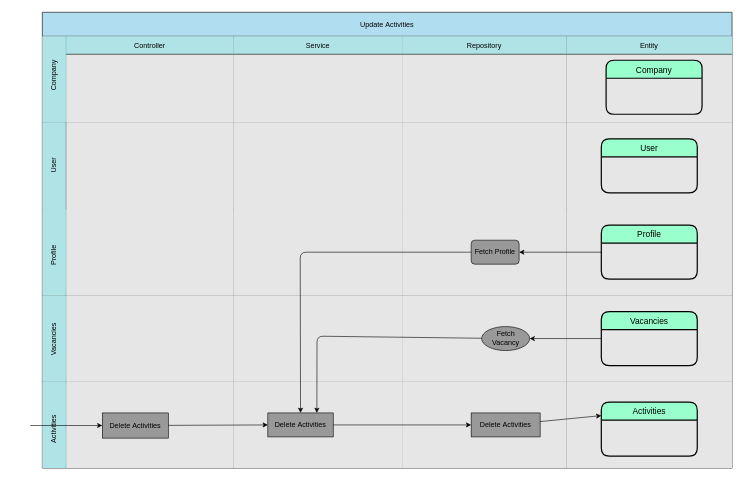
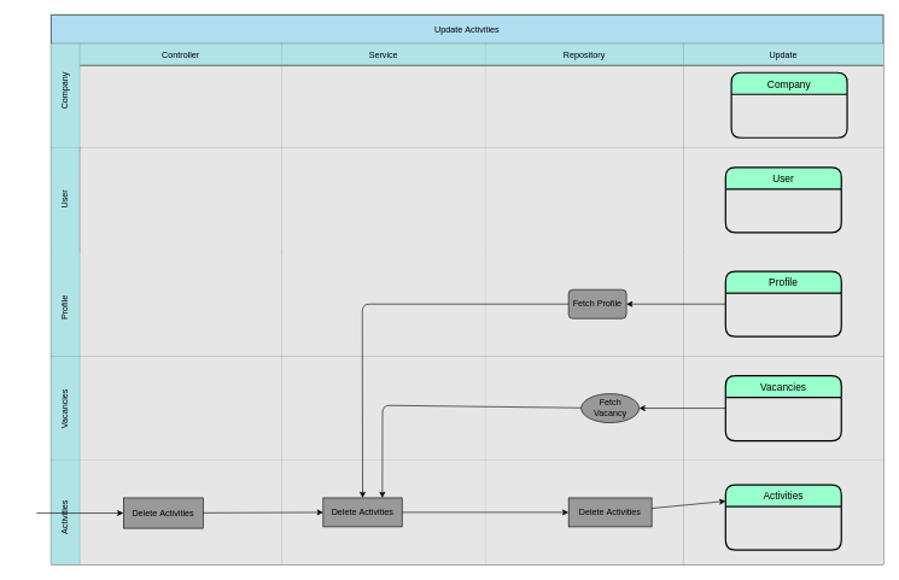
  <mxCell id="0" />
  <mxCell id="1" parent="0" />
  <mxCell id="2" value="Update Activities" style="shape=table;childLayout=tableLayout;startSize=40;collapsible=0;recursiveResize=0;expand=0;fillColor=#b1ddf0;strokeColor=#000000;fontColor=#000000;" vertex="1" parent="1"><mxGeometry x="70" y="20" width="1150" height="760" as="geometry" /></mxCell>
  <mxCell id="3" value="" style="shape=tableRow;horizontal=0;swimlaneHead=0;swimlaneBody=0;top=0;left=0;bottom=0;right=0;dropTarget=0;fontStyle=0;fillColor=#b0e3e6;points=[[0,0.5],[1,0.5]];portConstraint=eastwest;startSize=40;collapsible=0;recursiveResize=0;expand=0;strokeColor=#0e8088;fontColor=#000000;" vertex="1" parent="2"><mxGeometry y="40" width="1150" height="144" as="geometry" /></mxCell>
  <mxCell id="4" value="Controller" style="swimlane;swimlaneHead=0;swimlaneBody=0;fontStyle=0;connectable=0;fillColor=#b0e3e6;startSize=30;collapsible=0;recursiveResize=0;expand=0;strokeColor=#000000;fontColor=#000000;swimlaneFillColor=#E6E6E6;" vertex="1" parent="3"><mxGeometry x="40" width="279" height="144" as="geometry"><mxRectangle width="279" height="144" as="alternateBounds" /></mxGeometry></mxCell>
  <mxCell id="5" value="Service" style="swimlane;swimlaneHead=0;swimlaneBody=0;fontStyle=0;connectable=0;fillColor=#b0e3e6;startSize=30;collapsible=0;recursiveResize=0;expand=0;strokeColor=#000000;fontColor=#000000;swimlaneFillColor=#E6E6E6;" vertex="1" parent="3"><mxGeometry x="319" width="281" height="144" as="geometry"><mxRectangle width="281" height="144" as="alternateBounds" /></mxGeometry></mxCell>
  <mxCell id="6" value="Repository" style="swimlane;swimlaneHead=0;swimlaneBody=0;fontStyle=0;connectable=0;fillColor=#b0e3e6;startSize=30;collapsible=0;recursiveResize=0;expand=0;strokeColor=#000000;fontColor=#000000;swimlaneFillColor=#E6E6E6;" vertex="1" parent="3"><mxGeometry x="600" width="274" height="144" as="geometry"><mxRectangle width="274" height="144" as="alternateBounds" /></mxGeometry></mxCell>
- <mxCell id="7" value="Entity" style="swimlane;swimlaneHead=0;swimlaneBody=0;fontStyle=0;connectable=0;fillColor=#b0e3e6;startSize=30;collapsible=0;recursiveResize=0;expand=0;strokeColor=#000000;fontColor=#000000;swimlaneFillColor=#E6E6E6;" vertex="1" parent="3"><mxGeometry x="874" width="276" height="144" as="geometry"><mxRectangle width="276" height="144" as="alternateBounds" /></mxGeometry></mxCell>
+ <mxCell id="7" value="Update" style="swimlane;swimlaneHead=0;swimlaneBody=0;fontStyle=0;connectable=0;fillColor=#b0e3e6;startSize=30;collapsible=0;recursiveResize=0;expand=0;strokeColor=#000000;fontColor=#000000;swimlaneFillColor=#E6E6E6;" vertex="1" parent="3"><mxGeometry x="874" width="276" height="144" as="geometry"><mxRectangle width="276" height="144" as="alternateBounds" /></mxGeometry></mxCell>
  <mxCell id="8" value="Company" style="swimlane;childLayout=stackLayout;horizontal=1;startSize=30;horizontalStack=0;rounded=1;fontSize=14;fontStyle=0;strokeWidth=2;resizeParent=0;resizeLast=1;shadow=0;dashed=0;align=center;fillColor=#99FFCC;strokeColor=#000000;fontColor=#000000;" vertex="1" parent="7"><mxGeometry x="66" y="40" width="160" height="90" as="geometry" /></mxCell>
  <mxCell id="9" value="" style="shape=tableRow;horizontal=0;swimlaneHead=0;swimlaneBody=0;top=0;left=0;bottom=0;right=0;dropTarget=0;fontStyle=0;fillColor=#b0e3e6;points=[[0,0.5],[1,0.5]];portConstraint=eastwest;startSize=40;collapsible=0;recursiveResize=0;expand=0;strokeColor=#000000;" vertex="1" parent="2"><mxGeometry y="184" width="1150" height="144" as="geometry" /></mxCell>
  <mxCell id="10" value="" style="swimlane;swimlaneHead=0;swimlaneBody=0;fontStyle=0;connectable=0;fillColor=none;startSize=0;collapsible=0;recursiveResize=0;expand=0;swimlaneFillColor=#E6E6E6;strokeColor=#000000;" vertex="1" parent="9"><mxGeometry x="40" width="279" height="144" as="geometry"><mxRectangle width="279" height="144" as="alternateBounds" /></mxGeometry></mxCell>
  <mxCell id="11" value="" style="swimlane;swimlaneHead=0;swimlaneBody=0;fontStyle=0;connectable=0;fillColor=none;startSize=0;collapsible=0;recursiveResize=0;expand=0;swimlaneFillColor=#E6E6E6;strokeColor=#000000;fontColor=#000000;" vertex="1" parent="9"><mxGeometry x="319" width="281" height="144" as="geometry"><mxRectangle width="281" height="144" as="alternateBounds" /></mxGeometry></mxCell>
  <mxCell id="12" value="" style="swimlane;swimlaneHead=0;swimlaneBody=0;fontStyle=0;connectable=0;fillColor=none;startSize=0;collapsible=0;recursiveResize=0;expand=0;swimlaneFillColor=#E6E6E6;strokeColor=#000000;" vertex="1" parent="9"><mxGeometry x="600" width="274" height="144" as="geometry"><mxRectangle width="274" height="144" as="alternateBounds" /></mxGeometry></mxCell>
  <mxCell id="13" value="" style="swimlane;swimlaneHead=0;swimlaneBody=0;fontStyle=0;connectable=0;fillColor=none;startSize=0;collapsible=0;recursiveResize=0;expand=0;swimlaneFillColor=#E6E6E6;strokeColor=#000000;" vertex="1" parent="9"><mxGeometry x="874" width="276" height="144" as="geometry"><mxRectangle width="276" height="144" as="alternateBounds" /></mxGeometry></mxCell>
  <mxCell id="14" value="User" style="swimlane;childLayout=stackLayout;horizontal=1;startSize=30;horizontalStack=0;rounded=1;fontSize=14;fontStyle=0;strokeWidth=2;resizeParent=0;resizeLast=1;shadow=0;dashed=0;align=center;fillColor=#99FFCC;strokeColor=#000000;fontColor=#000000;" vertex="1" parent="13"><mxGeometry x="58" y="27" width="160" height="90" as="geometry" /></mxCell>
  <mxCell id="15" value="" style="shape=tableRow;horizontal=0;swimlaneHead=0;swimlaneBody=0;top=0;left=0;bottom=0;right=0;dropTarget=0;fontStyle=0;fillColor=#b0e3e6;points=[[0,0.5],[1,0.5]];portConstraint=eastwest;startSize=40;collapsible=0;recursiveResize=0;expand=0;strokeColor=#0e8088;" vertex="1" parent="2"><mxGeometry y="328" width="1150" height="144" as="geometry" /></mxCell>
  <mxCell id="16" value="" style="swimlane;swimlaneHead=0;swimlaneBody=0;fontStyle=0;connectable=0;fillColor=none;startSize=0;collapsible=0;recursiveResize=0;expand=0;swimlaneFillColor=#E6E6E6;strokeColor=#000000;" vertex="1" parent="15"><mxGeometry x="40" width="279" height="144" as="geometry"><mxRectangle width="279" height="144" as="alternateBounds" /></mxGeometry></mxCell>
  <mxCell id="17" value="" style="swimlane;swimlaneHead=0;swimlaneBody=0;fontStyle=0;connectable=0;fillColor=none;startSize=0;collapsible=0;recursiveResize=0;expand=0;swimlaneFillColor=#E6E6E6;strokeColor=#000000;" vertex="1" parent="15"><mxGeometry x="319" width="281" height="144" as="geometry"><mxRectangle width="281" height="144" as="alternateBounds" /></mxGeometry></mxCell>
  <mxCell id="18" value="" style="swimlane;swimlaneHead=0;swimlaneBody=0;fontStyle=0;connectable=0;fillColor=none;startSize=0;collapsible=0;recursiveResize=0;expand=0;fontColor=#000000;swimlaneFillColor=#E6E6E6;strokeColor=#000000;" vertex="1" parent="15"><mxGeometry x="600" width="274" height="144" as="geometry"><mxRectangle width="274" height="144" as="alternateBounds" /></mxGeometry></mxCell>
  <mxCell id="19" value="Fetch Profile" style="whiteSpace=wrap;html=1;fillColor=#999999;fontColor=#000000;rounded=1;" vertex="1" parent="18"><mxGeometry x="115" y="52" width="80" height="40" as="geometry" /></mxCell>
  <mxCell id="20" value="" style="swimlane;swimlaneHead=0;swimlaneBody=0;fontStyle=0;connectable=0;fillColor=none;startSize=0;collapsible=0;recursiveResize=0;expand=0;swimlaneFillColor=#E6E6E6;strokeColor=#000000;" vertex="1" parent="15"><mxGeometry x="874" width="276" height="144" as="geometry"><mxRectangle width="276" height="144" as="alternateBounds" /></mxGeometry></mxCell>
  <mxCell id="21" value="Profile" style="swimlane;childLayout=stackLayout;horizontal=1;startSize=30;horizontalStack=0;rounded=1;fontSize=14;fontStyle=0;strokeWidth=2;resizeParent=0;resizeLast=1;shadow=0;dashed=0;align=center;fillColor=#99FFCC;strokeColor=#000000;fontColor=#000000;" vertex="1" parent="20"><mxGeometry x="58" y="27" width="160" height="90" as="geometry" /></mxCell>
  <mxCell id="22" style="edgeStyle=none;html=1;strokeColor=#000000;exitX=0;exitY=0.5;exitDx=0;exitDy=0;" edge="1" parent="15" source="21" target="19"><mxGeometry relative="1" as="geometry" /></mxCell>
  <mxCell id="23" value="" style="shape=tableRow;horizontal=0;swimlaneHead=0;swimlaneBody=0;top=0;left=0;bottom=0;right=0;dropTarget=0;fontStyle=0;fillColor=#b0e3e6;points=[[0,0.5],[1,0.5]];portConstraint=eastwest;startSize=40;collapsible=0;recursiveResize=0;expand=0;strokeColor=#0e8088;" vertex="1" parent="2"><mxGeometry y="472" width="1150" height="144" as="geometry" /></mxCell>
  <mxCell id="24" value="" style="swimlane;swimlaneHead=0;swimlaneBody=0;fontStyle=0;connectable=0;fillColor=none;startSize=0;collapsible=0;recursiveResize=0;expand=0;swimlaneFillColor=#E6E6E6;strokeColor=#000000;" vertex="1" parent="23"><mxGeometry x="40" width="279" height="144" as="geometry"><mxRectangle width="279" height="144" as="alternateBounds" /></mxGeometry></mxCell>
  <mxCell id="25" value="" style="swimlane;swimlaneHead=0;swimlaneBody=0;fontStyle=0;connectable=0;fillColor=none;startSize=0;collapsible=0;recursiveResize=0;expand=0;swimlaneFillColor=#E6E6E6;strokeColor=#000000;" vertex="1" parent="23"><mxGeometry x="319" width="281" height="144" as="geometry"><mxRectangle width="281" height="144" as="alternateBounds" /></mxGeometry></mxCell>
  <mxCell id="26" value="" style="swimlane;swimlaneHead=0;swimlaneBody=0;fontStyle=0;connectable=0;fillColor=none;startSize=0;collapsible=0;recursiveResize=0;expand=0;swimlaneFillColor=#E6E6E6;strokeColor=#000000;" vertex="1" parent="23"><mxGeometry x="600" width="274" height="144" as="geometry"><mxRectangle width="274" height="144" as="alternateBounds" /></mxGeometry></mxCell>
  <mxCell id="27" value="Fetch Vacancy" style="ellipse;whiteSpace=wrap;html=1;fillColor=#999999;fontColor=#000000;" vertex="1" parent="26"><mxGeometry x="132.5" y="52" width="80" height="40" as="geometry" /></mxCell>
  <mxCell id="28" value="" style="swimlane;swimlaneHead=0;swimlaneBody=0;fontStyle=0;connectable=0;fillColor=none;startSize=0;collapsible=0;recursiveResize=0;expand=0;swimlaneFillColor=#E6E6E6;" vertex="1" parent="23"><mxGeometry x="874" width="276" height="144" as="geometry"><mxRectangle width="276" height="144" as="alternateBounds" /></mxGeometry></mxCell>
  <mxCell id="29" value="Vacancies" style="swimlane;childLayout=stackLayout;horizontal=1;startSize=30;horizontalStack=0;rounded=1;fontSize=14;fontStyle=0;strokeWidth=2;resizeParent=0;resizeLast=1;shadow=0;dashed=0;align=center;fillColor=#99FFCC;strokeColor=#000000;fontColor=#000000;" vertex="1" parent="28"><mxGeometry x="58" y="27" width="160" height="90" as="geometry" /></mxCell>
  <mxCell id="30" style="edgeStyle=none;html=1;entryX=1;entryY=0.5;entryDx=0;entryDy=0;strokeColor=#000000;" edge="1" parent="23" source="29" target="27"><mxGeometry relative="1" as="geometry" /></mxCell>
  <mxCell id="31" value="" style="shape=tableRow;horizontal=0;swimlaneHead=0;swimlaneBody=0;top=0;left=0;bottom=0;right=0;dropTarget=0;fontStyle=0;fillColor=#b0e3e6;points=[[0,0.5],[1,0.5]];portConstraint=eastwest;startSize=40;collapsible=0;recursiveResize=0;expand=0;strokeColor=#0e8088;" vertex="1" parent="2"><mxGeometry y="616" width="1150" height="144" as="geometry" /></mxCell>
  <mxCell id="32" value="" style="swimlane;swimlaneHead=0;swimlaneBody=0;fontStyle=0;connectable=0;fillColor=none;startSize=0;collapsible=0;recursiveResize=0;expand=0;swimlaneFillColor=#E6E6E6;strokeColor=#000000;" vertex="1" parent="31"><mxGeometry x="40" width="279" height="144" as="geometry"><mxRectangle width="279" height="144" as="alternateBounds" /></mxGeometry></mxCell>
  <mxCell id="33" value="Delete&amp;nbsp;&lt;span style=&quot;&quot;&gt;Activities&lt;/span&gt;" style="whiteSpace=wrap;html=1;fillColor=#999999;fillStyle=auto;fontColor=#000000;" vertex="1" parent="32"><mxGeometry x="60" y="52" width="110" height="42" as="geometry" /></mxCell>
  <mxCell id="34" value="" style="swimlane;swimlaneHead=0;swimlaneBody=0;fontStyle=0;connectable=0;fillColor=none;startSize=0;collapsible=0;recursiveResize=0;expand=0;swimlaneFillColor=#E6E6E6;strokeColor=#000000;" vertex="1" parent="31"><mxGeometry x="319" width="281" height="144" as="geometry"><mxRectangle width="281" height="144" as="alternateBounds" /></mxGeometry></mxCell>
  <mxCell id="35" value="Delete&amp;nbsp;&lt;span style=&quot;&quot;&gt;Activities&lt;/span&gt;" style="whiteSpace=wrap;html=1;fillColor=#999999;fontColor=#000000;" vertex="1" parent="34"><mxGeometry x="57" y="52" width="109" height="40" as="geometry" /></mxCell>
  <mxCell id="36" value="" style="swimlane;swimlaneHead=0;swimlaneBody=0;fontStyle=0;connectable=0;fillColor=none;startSize=0;collapsible=0;recursiveResize=0;expand=0;swimlaneFillColor=#E6E6E6;strokeColor=#000000;" vertex="1" parent="31"><mxGeometry x="600" width="274" height="144" as="geometry"><mxRectangle width="274" height="144" as="alternateBounds" /></mxGeometry></mxCell>
  <mxCell id="37" value="Delete&amp;nbsp;&lt;span style=&quot;&quot;&gt;Activities&lt;/span&gt;" style="whiteSpace=wrap;html=1;fillColor=#999999;fontColor=#000000;align=center;" vertex="1" parent="36"><mxGeometry x="115" y="52" width="115" height="40" as="geometry" /></mxCell>
  <mxCell id="38" value="" style="swimlane;swimlaneHead=0;swimlaneBody=0;fontStyle=0;connectable=0;fillColor=none;startSize=0;collapsible=0;recursiveResize=0;expand=0;swimlaneFillColor=#E6E6E6;strokeColor=#000000;" vertex="1" parent="31"><mxGeometry x="874" width="276" height="144" as="geometry"><mxRectangle width="276" height="144" as="alternateBounds" /></mxGeometry></mxCell>
  <mxCell id="39" value="Activities" style="swimlane;childLayout=stackLayout;horizontal=1;startSize=30;horizontalStack=0;rounded=1;fontSize=14;fontStyle=0;strokeWidth=2;resizeParent=0;resizeLast=1;shadow=0;dashed=0;align=center;fillColor=#99FFCC;strokeColor=#000000;fontColor=#000000;" vertex="1" parent="38"><mxGeometry x="58" y="34" width="160" height="90" as="geometry" /></mxCell>
  <mxCell id="40" style="edgeStyle=none;html=1;strokeColor=#000000;" edge="1" parent="31" source="35" target="37"><mxGeometry relative="1" as="geometry" /></mxCell>
  <mxCell id="41" style="edgeStyle=none;html=1;entryX=0;entryY=0.5;entryDx=0;entryDy=0;strokeColor=#000000;" edge="1" parent="31" source="33" target="35"><mxGeometry relative="1" as="geometry" /></mxCell>
  <mxCell id="42" style="edgeStyle=none;html=1;strokeColor=#000000;entryX=0;entryY=0.25;entryDx=0;entryDy=0;" edge="1" parent="31" source="37" target="39"><mxGeometry relative="1" as="geometry"><mxPoint x="940" y="72" as="targetPoint" /></mxGeometry></mxCell>
  <mxCell id="43" style="edgeStyle=none;html=1;entryX=0.5;entryY=0;entryDx=0;entryDy=0;strokeColor=#000000;" edge="1" parent="2" source="19" target="35"><mxGeometry relative="1" as="geometry"><Array as="points"><mxPoint x="430" y="400" /></Array></mxGeometry></mxCell>
  <mxCell id="44" style="edgeStyle=none;html=1;entryX=0.75;entryY=0;entryDx=0;entryDy=0;strokeColor=#000000;" edge="1" parent="2" source="27" target="35"><mxGeometry relative="1" as="geometry"><Array as="points"><mxPoint x="458" y="540" /></Array></mxGeometry></mxCell>
  <mxCell id="45" value="&lt;font color=&quot;#000000&quot;&gt;Company&lt;/font&gt;" style="text;strokeColor=none;align=center;fillColor=none;html=1;verticalAlign=middle;whiteSpace=wrap;rounded=0;rotation=-90;" vertex="1" parent="1"><mxGeometry x="60" y="110" width="60" height="30" as="geometry" /></mxCell>
  <mxCell id="46" value="&lt;font color=&quot;#000000&quot;&gt;User&lt;/font&gt;" style="text;strokeColor=none;align=center;fillColor=none;html=1;verticalAlign=middle;whiteSpace=wrap;rounded=0;rotation=-90;" vertex="1" parent="1"><mxGeometry x="60" y="260" width="60" height="30" as="geometry" /></mxCell>
  <mxCell id="47" value="&lt;font color=&quot;#000000&quot;&gt;Profile&lt;/font&gt;" style="text;strokeColor=none;align=center;fillColor=none;html=1;verticalAlign=middle;whiteSpace=wrap;rounded=0;rotation=-90;" vertex="1" parent="1"><mxGeometry x="60" y="410" width="60" height="30" as="geometry" /></mxCell>
  <mxCell id="48" value="&lt;font color=&quot;#000000&quot;&gt;Vacancies&lt;/font&gt;" style="text;strokeColor=none;align=center;fillColor=none;html=1;verticalAlign=middle;whiteSpace=wrap;rounded=0;rotation=-90;" vertex="1" parent="1"><mxGeometry x="60" y="550" width="60" height="30" as="geometry" /></mxCell>
  <mxCell id="49" value="&lt;font color=&quot;#000000&quot;&gt;Activities&lt;/font&gt;" style="text;strokeColor=none;align=center;fillColor=none;html=1;verticalAlign=middle;whiteSpace=wrap;rounded=0;rotation=-90;" vertex="1" parent="1"><mxGeometry x="60" y="700" width="60" height="30" as="geometry" /></mxCell>
  <mxCell id="50" style="edgeStyle=none;html=1;strokeColor=#000000;" edge="1" parent="1" source="51" target="33"><mxGeometry relative="1" as="geometry" /></mxCell>
  <mxCell id="51" value="&lt;font color=&quot;#ffffff&quot;&gt;Actor&lt;/font&gt;" style="shape=umlActor;verticalLabelPosition=bottom;verticalAlign=top;html=1;outlineConnect=0;strokeColor=#FFFFFF;fillColor=none;" vertex="1" parent="1"><mxGeometry x="20" y="679" width="30" height="60" as="geometry" /></mxCell>
